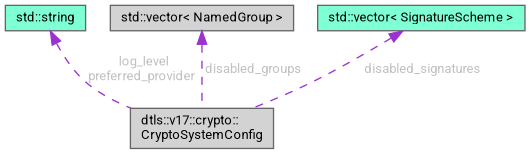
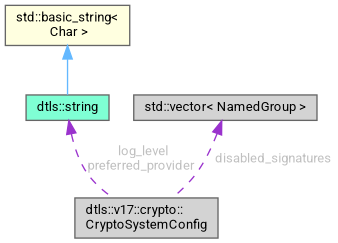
  digraph {
    fontname=Roboto
    rankdir=TB
    node [color=gray40 fillcolor=lightgrey fontname=Roboto fontsize=10 shape=box style=filled]
    edge [color=darkorchid3 dir=back fontcolor=grey fontname=Roboto fontsize=10 labelfontname=Helvetica labelfontsize=10 style=dashed]
    n1 [fontcolor=black height=0.2 label="dtls::v17::crypto::\lCryptoSystemConfig" width=0.4]
-   n2 [fillcolor=aquamarine height=0.2 label="std::string" width=0.4]
+   n2 [fillcolor=aquamarine height=0.2 label="dtls::string" width=0.4]
+   n3 [fillcolor=lightyellow height=0.2 label="std::basic_string\<\l Char \>" width=0.4]
    n4 [height=0.2 label="std::vector\< NamedGroup \>" width=0.4]
-   n5 [fillcolor=aquamarine height=0.2 label="std::vector\< SignatureScheme \>" width=0.4]
    n2 -> n1 [label=" log_level\npreferred_provider"]
-   n4 -> n1 [label=" disabled_groups"]
-   n5 -> n1 [label=" disabled_signatures"]
+   n3 -> n2 [color=steelblue1 style=solid fontcolor=""]
+   n4 -> n1 [label=" disabled_signatures"]
  }
